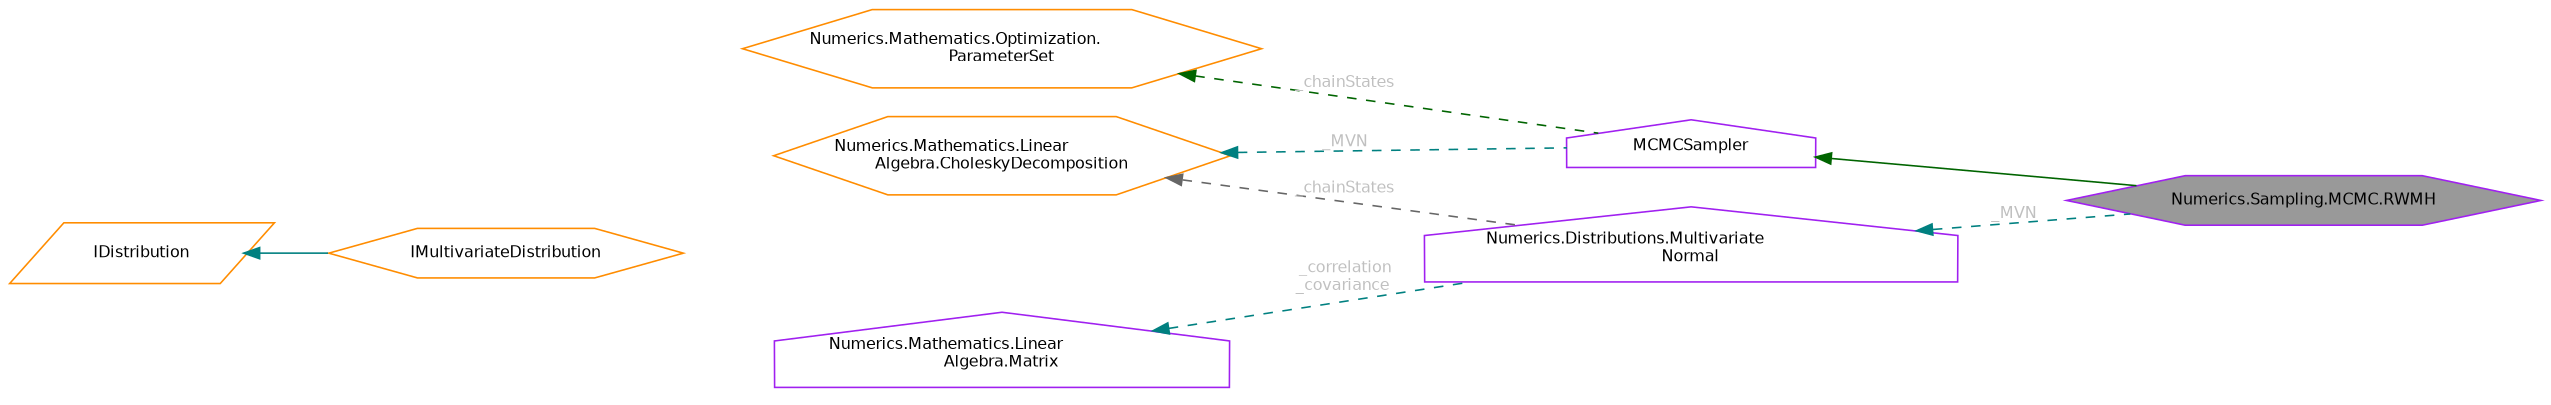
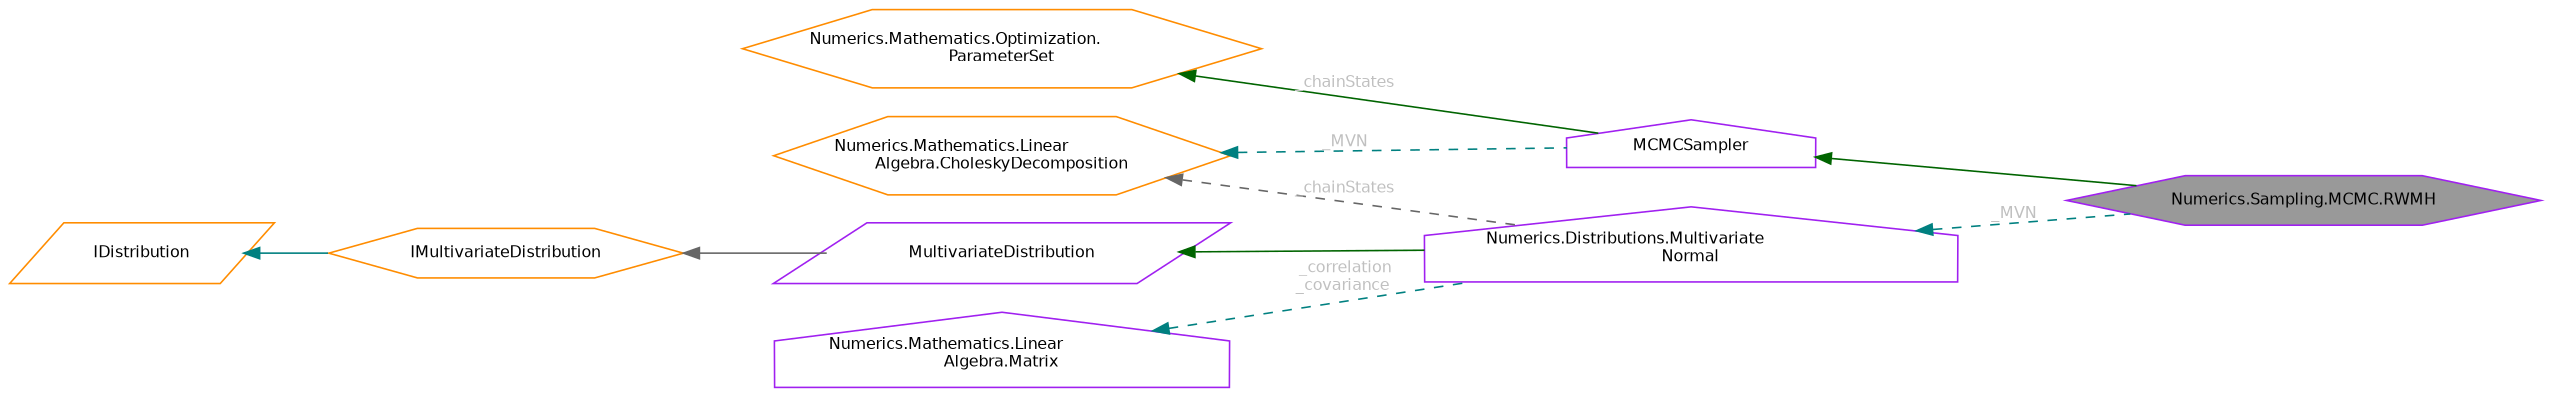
  digraph {
    rankdir=LR
    node [color=purple fillcolor=white fontname=Helvetica fontsize=10 shape=hexagon style=filled]
    edge [color=teal dir=back fontname=Helvetica fontsize=10 labelfontname=Helvetica labelfontsize=10 style=dashed fontcolor=grey]
    n1 [fillcolor=grey60 fontcolor=black height=0.2 label="Numerics.Sampling.MCMC.RWMH" width=0.4]
    n2 [height=0.2 label=MCMCSampler shape=house width=0.4]
    n3 [color=darkorange height=0.2 label="Numerics.Mathematics.Optimization.\lParameterSet" width=0.4]
    n4 [height=0.2 label="Numerics.Distributions.Multivariate\lNormal" shape=house width=0.4]
+   n5 [height=0.2 label=MultivariateDistribution shape=parallelogram width=0.4]
    n6 [color=darkorange height=0.2 label=IMultivariateDistribution width=0.4]
    n7 [color=darkorange height=0.2 label=IDistribution shape=parallelogram width=0.4]
    n8 [height=0.2 label="Numerics.Mathematics.Linear\lAlgebra.Matrix" shape=house width=0.4]
    n9 [color=darkorange height=0.2 label="Numerics.Mathematics.Linear\lAlgebra.CholeskyDecomposition" width=0.4]
    n2 -> n1 [color=darkgreen style=solid fontcolor=""]
-   n3 -> n2 [color=darkgreen label=" _chainStates"]
+   n3 -> n2 [color=darkgreen label=" _chainStates" style=solid]
    n4 -> n1 [label=" _MVN"]
+   n5 -> n4 [color=darkgreen style=solid fontcolor=""]
+   n6 -> n5 [color=gray40 style=solid fontcolor=""]
    n7 -> n6 [style=solid fontcolor=""]
    n8 -> n4 [label=" _correlation\n_covariance"]
    n9 -> n2 [label=" _MVN"]
    n9 -> n4 [color=gray40 label=" _chainStates"]
  }
